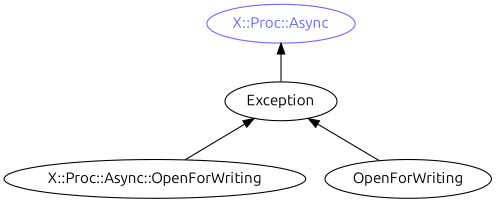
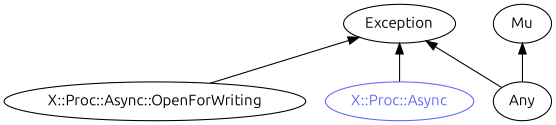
  digraph {
    fontname=Ubuntu
    rankdir=BT
    splines=polyline
    node [color="#000000" fontcolor="#000000" fontname=Ubuntu]
    edge [color="#000000" fontname=Ubuntu]
    "X::Proc::Async::OpenForWriting"
    Exception
    "X::Proc::Async" [color="#6666FF" fontcolor="#6666FF"]
-   Any [label=OpenForWriting]
+   Any
+   Mu
    "X::Proc::Async::OpenForWriting" -> Exception
-   Exception -> "X::Proc::Async"
+   "X::Proc::Async" -> Exception
    Any -> Exception
+   Any -> Mu
  }
